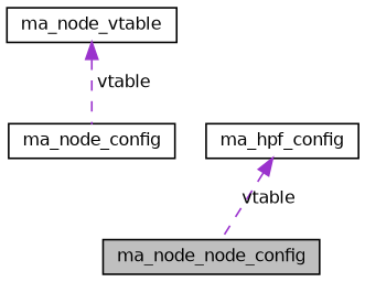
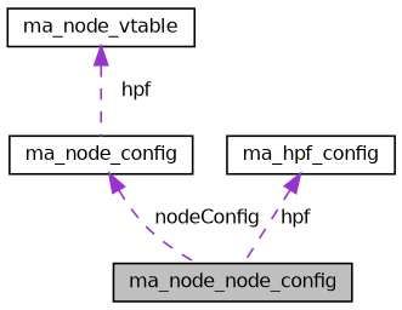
  digraph {
    node [color=black fillcolor=white fontname=Helvetica fontsize=10 shape=record style=filled]
    edge [color=darkorchid3 dir=back fontname=Helvetica fontsize=10 labelfontname=Helvetica labelfontsize=10 style=dashed]
    n1 [fillcolor=grey75 fontcolor=black height=0.2 label=ma_node_node_config width=0.4]
    n2 [height=0.2 label=ma_node_config width=0.4]
    n3 [height=0.2 label=ma_node_vtable width=0.4]
    n4 [height=0.2 label=ma_hpf_config width=0.4]
-   n3 -> n2 [label=" vtable"]
-   n4 -> n1 [label=" vtable"]
+   n2 -> n1 [label=" nodeConfig"]
+   n3 -> n2 [label=" hpf"]
+   n4 -> n1 [label=" hpf"]
  }
